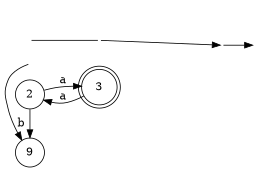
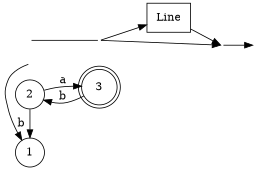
  digraph {
    rankdir=LR
    node [shape=point style=invis]
    n1 [label="."]
-   1 [shape=circle label=9 style=""]
+   1 [shape=circle style=""]
    2 [shape=circle style=""]
    3 [shape=doublecircle style=""]
    n5 [label="."]
    n6 [label="."]
+   Line [shape=rectangle style=""]
    n8 [label="."]
    n9 [label="."]
    subgraph sub_1 {
      rank=min
      n1
      1
      2
    }
    n1 -> 1
    2 -> 1 [label=b]
    2 -> 3 [label=a]
-   3 -> 2 [label=a]
+   3 -> 2 [label=b]
    n5 -> n6 [arrowhead=none]
+   n6 -> Line
+   Line -> n8
    n8 -> n6 [dir=back]
    n8 -> n9 [shape=none]
  }
